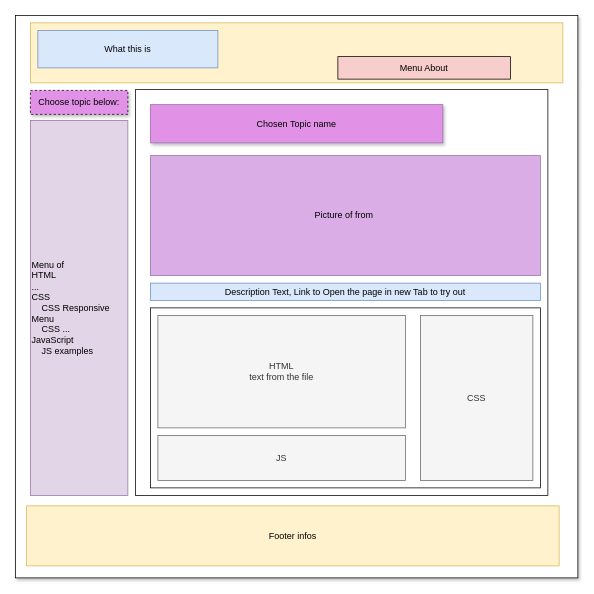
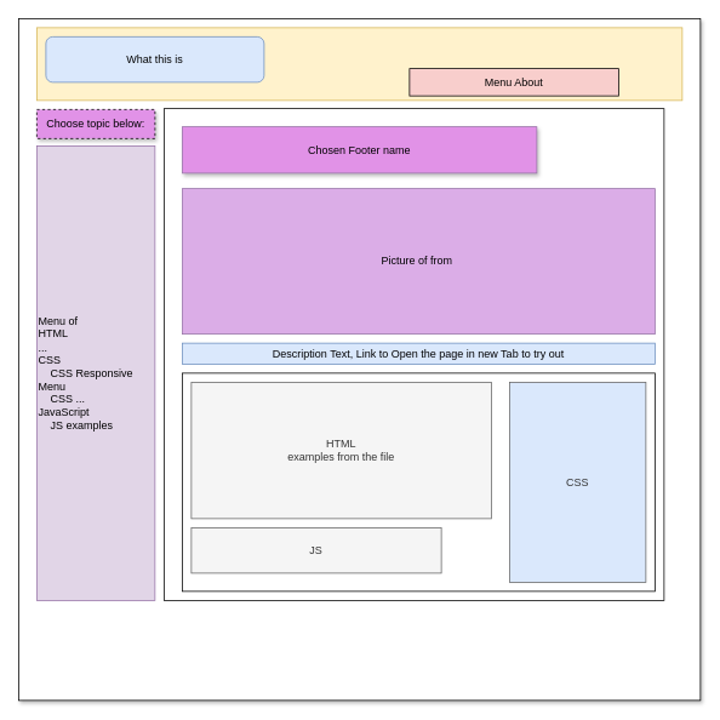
  <mxCell id="0" />
  <mxCell id="1" parent="0" />
  <mxCell id="2" value="" style="whiteSpace=wrap;html=1;aspect=fixed;shadow=1;" vertex="1" parent="1"><mxGeometry x="20" y="20" width="750" height="750" as="geometry" /></mxCell>
  <mxCell id="3" value="Menu of&amp;nbsp;&lt;br&gt;HTML&lt;br&gt;...&lt;br&gt;CSS&lt;br&gt;&amp;nbsp; &amp;nbsp; CSS Responsive Menu&lt;br&gt;&amp;nbsp; &amp;nbsp; CSS ...&lt;br&gt;JavaScript&lt;br&gt;&amp;nbsp; &amp;nbsp; JS examples" style="rounded=0;whiteSpace=wrap;html=1;fillColor=#e1d5e7;strokeColor=#9673a6;align=left;" vertex="1" parent="1"><mxGeometry x="40" y="160" width="130" height="500" as="geometry" /></mxCell>
  <mxCell id="4" value="" style="rounded=0;whiteSpace=wrap;html=1;fillColor=#fff2cc;strokeColor=#d6b656;" vertex="1" parent="1"><mxGeometry x="40" y="30" width="710" height="80" as="geometry" /></mxCell>
  <mxCell id="5" value="" style="rounded=0;whiteSpace=wrap;html=1;" vertex="1" parent="1"><mxGeometry x="180" y="119" width="550" height="541" as="geometry" /></mxCell>
- <mxCell id="6" value="Footer infos" style="rounded=0;whiteSpace=wrap;html=1;fillColor=#fff2cc;strokeColor=#d6b656;" vertex="1" parent="1"><mxGeometry x="35" y="674" width="710" height="80" as="geometry" /></mxCell>
- <mxCell id="7" value="Chosen Topic name" style="rounded=0;whiteSpace=wrap;html=1;fillColor=#E192E7;strokeColor=#9673a6;shadow=1;" vertex="1" parent="1"><mxGeometry x="200" y="139" width="390" height="51" as="geometry" /></mxCell>
+ <mxCell id="7" value="Chosen Footer name" style="rounded=0;whiteSpace=wrap;html=1;fillColor=#E192E7;strokeColor=#9673a6;shadow=1;" vertex="1" parent="1"><mxGeometry x="200" y="139" width="390" height="51" as="geometry" /></mxCell>
  <mxCell id="8" value="Picture of from&amp;nbsp;" style="rounded=0;whiteSpace=wrap;html=1;fillColor=#DBADE7;strokeColor=#9673a6;" vertex="1" parent="1"><mxGeometry x="200" y="207" width="520" height="160" as="geometry" /></mxCell>
  <mxCell id="9" value="" style="rounded=0;whiteSpace=wrap;html=1;align=left;" vertex="1" parent="1"><mxGeometry x="200" y="410" width="520" height="240" as="geometry" /></mxCell>
- <mxCell id="10" value="HTML&lt;br&gt;text from the file" style="rounded=0;whiteSpace=wrap;html=1;fillColor=#f5f5f5;strokeColor=#666666;fontColor=#333333;" vertex="1" parent="1"><mxGeometry x="210" y="420" width="330" height="150" as="geometry" /></mxCell>
- <mxCell id="11" value="CSS" style="rounded=0;whiteSpace=wrap;html=1;fillColor=#f5f5f5;strokeColor=#666666;fontColor=#333333;" vertex="1" parent="1"><mxGeometry x="560" y="420" width="150" height="220" as="geometry" /></mxCell>
- <mxCell id="12" value="What this is" style="rounded=0;whiteSpace=wrap;html=1;fillColor=#dae8fc;strokeColor=#6c8ebf;" vertex="1" parent="1"><mxGeometry x="50" y="40" width="240" height="50" as="geometry" /></mxCell>
+ <mxCell id="10" value="HTML&lt;br&gt;examples from the file" style="rounded=0;whiteSpace=wrap;html=1;fillColor=#f5f5f5;strokeColor=#666666;fontColor=#333333;" vertex="1" parent="1"><mxGeometry x="210" y="420" width="330" height="150" as="geometry" /></mxCell>
+ <mxCell id="11" value="CSS" style="rounded=0;whiteSpace=wrap;html=1;fillColor=#dae8fc;strokeColor=#666666;fontColor=#333333;" vertex="1" parent="1"><mxGeometry x="560" y="420" width="150" height="220" as="geometry" /></mxCell>
+ <mxCell id="12" value="What this is" style="whiteSpace=wrap;html=1;fillColor=#dae8fc;strokeColor=#6c8ebf;rounded=1;" vertex="1" parent="1"><mxGeometry x="50" y="40" width="240" height="50" as="geometry" /></mxCell>
  <mxCell id="13" value="Menu About" style="rounded=0;whiteSpace=wrap;html=1;fillColor=#F8CECC;" vertex="1" parent="1"><mxGeometry x="450" y="75" width="230" height="30" as="geometry" /></mxCell>
- <mxCell id="14" value="JS" style="rounded=0;whiteSpace=wrap;html=1;fillColor=#f5f5f5;strokeColor=#666666;fontColor=#333333;" vertex="1" parent="1"><mxGeometry x="210" y="580" width="330" height="60" as="geometry" /></mxCell>
+ <mxCell id="14" value="JS" style="rounded=0;whiteSpace=wrap;html=1;fillColor=#f5f5f5;strokeColor=#666666;fontColor=#333333;" vertex="1" parent="1"><mxGeometry x="210" y="580" width="275" height="50" as="geometry" /></mxCell>
  <mxCell id="15" value="Description Text, Link to Open the page in new Tab to try out" style="rounded=0;whiteSpace=wrap;html=1;fillColor=#dae8fc;strokeColor=#6c8ebf;" vertex="1" parent="1"><mxGeometry x="200" y="377" width="520" height="23" as="geometry" /></mxCell>
  <mxCell id="16" value="Choose topic below:" style="rounded=0;whiteSpace=wrap;html=1;shadow=1;fillColor=#E192E7;dashed=1;" vertex="1" parent="1"><mxGeometry x="40" y="120" width="130" height="32" as="geometry" /></mxCell>
